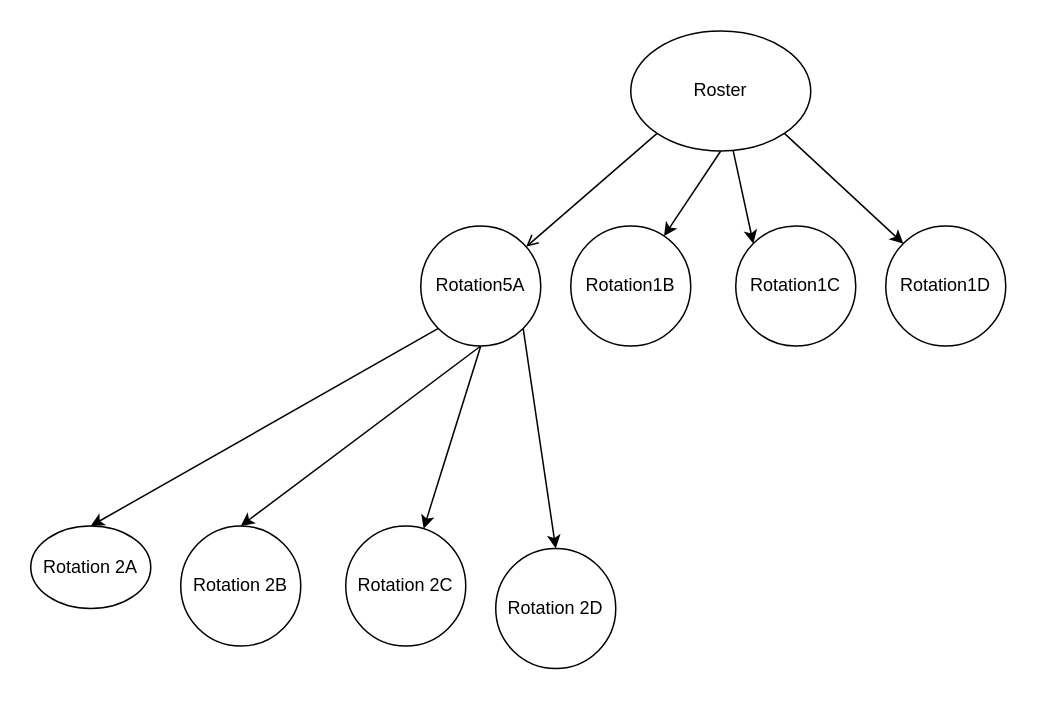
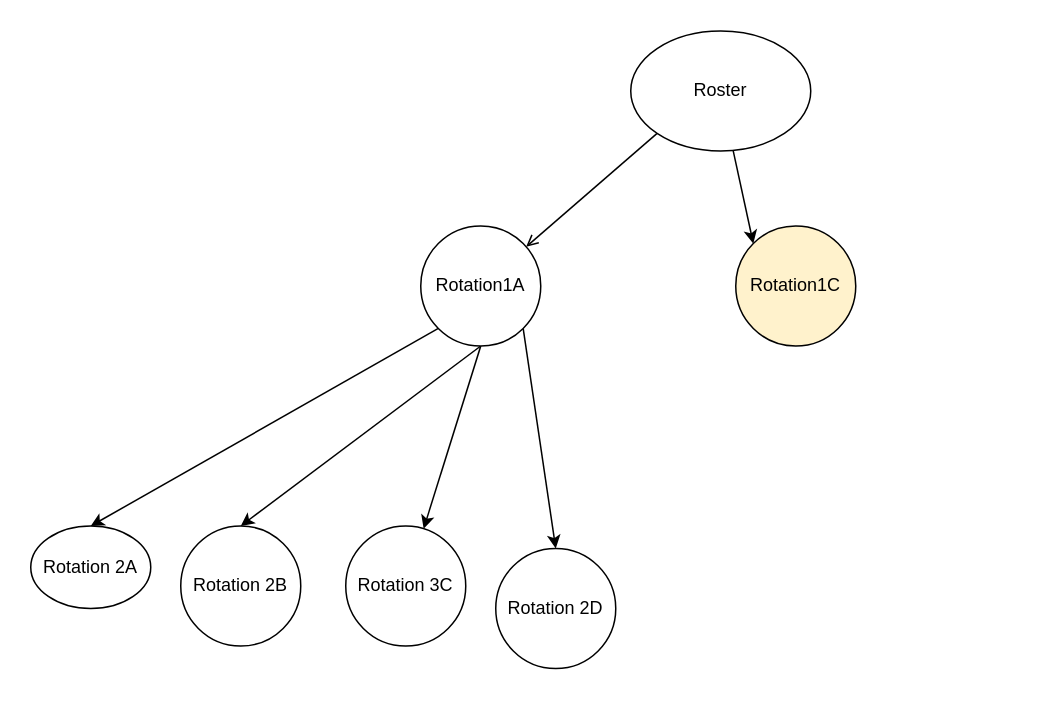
  <mxCell id="0" />
  <mxCell id="1" parent="0" />
  <mxCell id="2" style="edgeStyle=none;html=1;exitX=0;exitY=1;exitDx=0;exitDy=0;endArrow=open;" edge="1" parent="1" source="6" target="11"><mxGeometry relative="1" as="geometry" /></mxCell>
- <mxCell id="3" style="edgeStyle=none;html=1;exitX=0.5;exitY=1;exitDx=0;exitDy=0;" edge="1" parent="1" source="6" target="12"><mxGeometry relative="1" as="geometry" /></mxCell>
  <mxCell id="4" style="edgeStyle=none;html=1;entryX=0;entryY=0;entryDx=0;entryDy=0;" edge="1" parent="1" source="6" target="13"><mxGeometry relative="1" as="geometry" /></mxCell>
- <mxCell id="5" style="edgeStyle=none;html=1;exitX=1;exitY=1;exitDx=0;exitDy=0;entryX=0;entryY=0;entryDx=0;entryDy=0;" edge="1" parent="1" source="6" target="14"><mxGeometry relative="1" as="geometry" /></mxCell>
  <mxCell id="6" value="Roster" style="ellipse;whiteSpace=wrap;html=1;" vertex="1" parent="1"><mxGeometry x="420" y="20" width="120" height="80" as="geometry" /></mxCell>
  <mxCell id="7" style="edgeStyle=none;html=1;exitX=0;exitY=1;exitDx=0;exitDy=0;entryX=0.5;entryY=0;entryDx=0;entryDy=0;" edge="1" parent="1" source="11" target="15"><mxGeometry relative="1" as="geometry" /></mxCell>
  <mxCell id="8" style="edgeStyle=none;html=1;exitX=0.5;exitY=1;exitDx=0;exitDy=0;entryX=0.5;entryY=0;entryDx=0;entryDy=0;" edge="1" parent="1" source="11" target="16"><mxGeometry relative="1" as="geometry" /></mxCell>
  <mxCell id="9" style="edgeStyle=none;html=1;exitX=1;exitY=1;exitDx=0;exitDy=0;entryX=0.5;entryY=0;entryDx=0;entryDy=0;" edge="1" parent="1" source="11" target="18"><mxGeometry relative="1" as="geometry" /></mxCell>
  <mxCell id="10" style="edgeStyle=none;html=1;exitX=0.5;exitY=1;exitDx=0;exitDy=0;" edge="1" parent="1" source="11" target="17"><mxGeometry relative="1" as="geometry" /></mxCell>
- <mxCell id="11" value="Rotation5A" style="ellipse;whiteSpace=wrap;html=1;" vertex="1" parent="1"><mxGeometry x="280" y="150" width="80" height="80" as="geometry" /></mxCell>
- <mxCell id="12" value="Rotation1B" style="ellipse;whiteSpace=wrap;html=1;" vertex="1" parent="1"><mxGeometry x="380" y="150" width="80" height="80" as="geometry" /></mxCell>
- <mxCell id="13" value="Rotation1C" style="ellipse;whiteSpace=wrap;html=1;" vertex="1" parent="1"><mxGeometry x="490" y="150" width="80" height="80" as="geometry" /></mxCell>
- <mxCell id="14" value="Rotation1D" style="ellipse;whiteSpace=wrap;html=1;" vertex="1" parent="1"><mxGeometry x="590" y="150" width="80" height="80" as="geometry" /></mxCell>
+ <mxCell id="11" value="Rotation1A" style="ellipse;whiteSpace=wrap;html=1;" vertex="1" parent="1"><mxGeometry x="280" y="150" width="80" height="80" as="geometry" /></mxCell>
+ <mxCell id="13" value="Rotation1C" style="ellipse;whiteSpace=wrap;html=1;fillColor=#fff2cc;" vertex="1" parent="1"><mxGeometry x="490" y="150" width="80" height="80" as="geometry" /></mxCell>
  <mxCell id="15" value="Rotation 2A" style="ellipse;whiteSpace=wrap;html=1;" vertex="1" parent="1"><mxGeometry x="20" y="350" width="80" height="55" as="geometry" /></mxCell>
  <mxCell id="16" value="Rotation 2B" style="ellipse;whiteSpace=wrap;html=1;" vertex="1" parent="1"><mxGeometry x="120" y="350" width="80" height="80" as="geometry" /></mxCell>
- <mxCell id="17" value="Rotation 2C" style="ellipse;whiteSpace=wrap;html=1;" vertex="1" parent="1"><mxGeometry x="230" y="350" width="80" height="80" as="geometry" /></mxCell>
+ <mxCell id="17" value="Rotation 3C" style="ellipse;whiteSpace=wrap;html=1;" vertex="1" parent="1"><mxGeometry x="230" y="350" width="80" height="80" as="geometry" /></mxCell>
  <mxCell id="18" value="Rotation 2D" style="ellipse;whiteSpace=wrap;html=1;" vertex="1" parent="1"><mxGeometry x="330" y="365" width="80" height="80" as="geometry" /></mxCell>
